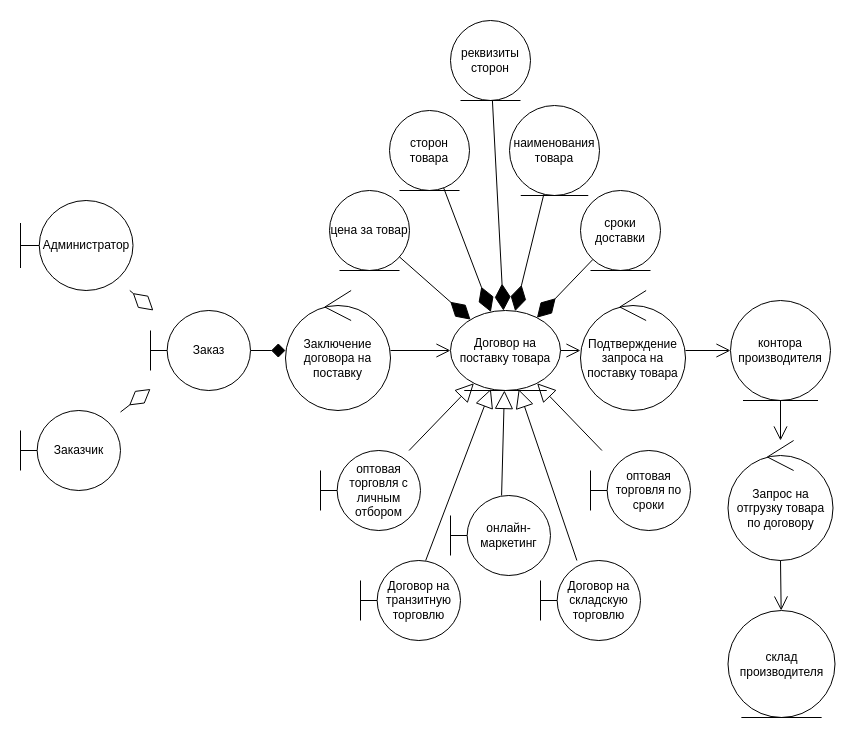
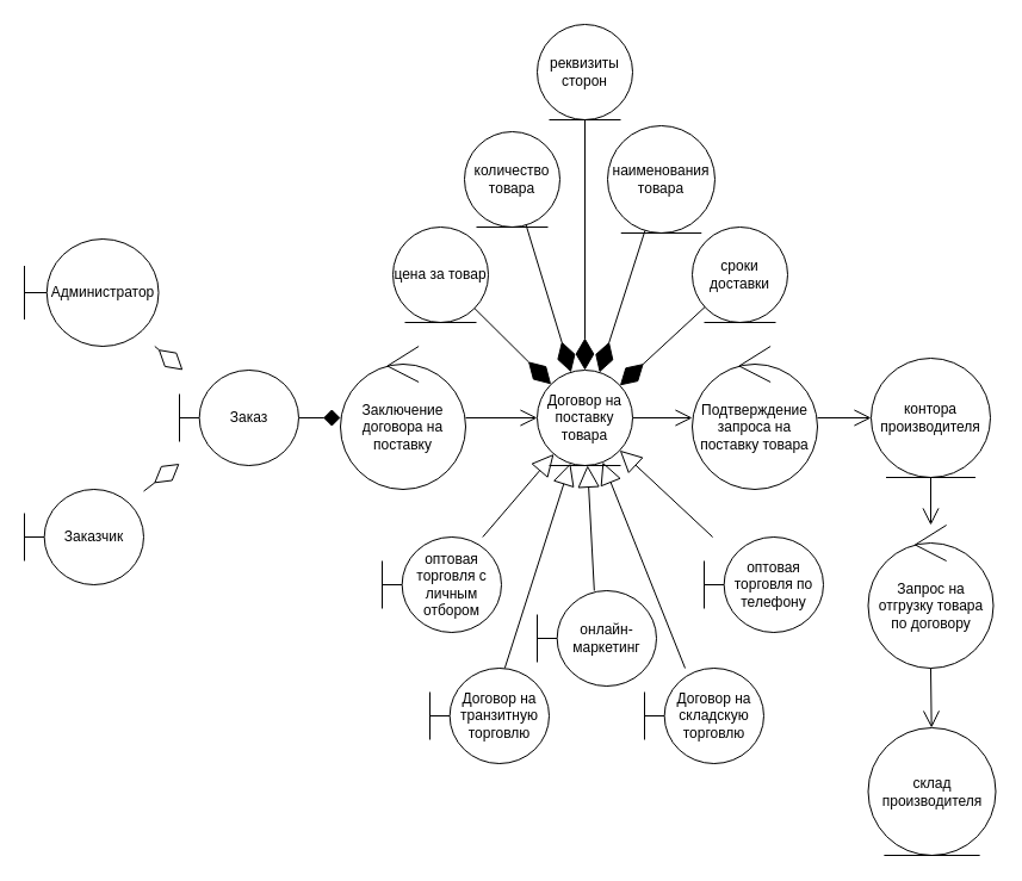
  <mxCell id="0" />
  <mxCell id="1" parent="0" />
  <mxCell id="2" value="Подтверждение запроса на поставку товара" style="ellipse;shape=umlControl;whiteSpace=wrap;html=1;" vertex="1" parent="1"><mxGeometry x="580" y="290" width="105" height="120" as="geometry" /></mxCell>
  <mxCell id="3" value="контора производителя" style="ellipse;shape=umlEntity;whiteSpace=wrap;html=1;" vertex="1" parent="1"><mxGeometry x="730" y="300" width="100" height="100" as="geometry" /></mxCell>
  <mxCell id="4" value="Договор на транзитную торговлю" style="shape=umlBoundary;whiteSpace=wrap;html=1;" vertex="1" parent="1"><mxGeometry x="360" y="560" width="100" height="80" as="geometry" /></mxCell>
  <mxCell id="5" value="Договор на складскую торговлю" style="shape=umlBoundary;whiteSpace=wrap;html=1;" vertex="1" parent="1"><mxGeometry x="540" y="560" width="100" height="80" as="geometry" /></mxCell>
  <mxCell id="6" value="" style="endArrow=open;endFill=1;endSize=12;html=1;" edge="1" parent="1" source="34" target="2"><mxGeometry width="160" relative="1" as="geometry"><mxPoint x="520" y="460" as="sourcePoint" /><mxPoint x="680" y="460" as="targetPoint" /></mxGeometry></mxCell>
  <mxCell id="7" value="" style="endArrow=open;endFill=1;endSize=12;html=1;" edge="1" parent="1" source="2" target="3"><mxGeometry width="160" relative="1" as="geometry"><mxPoint x="560" y="360" as="sourcePoint" /><mxPoint x="590" y="360" as="targetPoint" /></mxGeometry></mxCell>
  <mxCell id="8" value="" style="endArrow=diamond;endFill=1;endSize=12;html=1;" edge="1" parent="1" source="33" target="9"><mxGeometry width="160" relative="1" as="geometry"><mxPoint x="240" y="350" as="sourcePoint" /><mxPoint x="480" y="345" as="targetPoint" /></mxGeometry></mxCell>
  <mxCell id="9" value="Заключение договора на поставку" style="ellipse;shape=umlControl;whiteSpace=wrap;html=1;" vertex="1" parent="1"><mxGeometry x="285" y="290" width="105" height="120" as="geometry" /></mxCell>
  <mxCell id="10" value="" style="endArrow=open;endFill=1;endSize=12;html=1;" edge="1" parent="1" source="9" target="34"><mxGeometry width="160" relative="1" as="geometry"><mxPoint x="250" y="365" as="sourcePoint" /><mxPoint x="295" y="365" as="targetPoint" /></mxGeometry></mxCell>
  <mxCell id="11" value="" style="endArrow=block;endSize=16;endFill=0;html=1;" edge="1" parent="1" source="4" target="34"><mxGeometry width="160" relative="1" as="geometry"><mxPoint x="210" y="245" as="sourcePoint" /><mxPoint x="210" y="325" as="targetPoint" /></mxGeometry></mxCell>
  <mxCell id="12" value="" style="endArrow=block;endSize=16;endFill=0;html=1;" edge="1" parent="1" source="5" target="34"><mxGeometry width="160" relative="1" as="geometry"><mxPoint x="220" y="255" as="sourcePoint" /><mxPoint x="220" y="335" as="targetPoint" /></mxGeometry></mxCell>
  <mxCell id="13" value="оптовая торговля с личным отбором" style="shape=umlBoundary;whiteSpace=wrap;html=1;" vertex="1" parent="1"><mxGeometry x="320" y="450" width="100" height="80" as="geometry" /></mxCell>
  <mxCell id="14" value="" style="endArrow=block;endSize=16;endFill=0;html=1;" edge="1" parent="1" source="13" target="34"><mxGeometry width="160" relative="1" as="geometry"><mxPoint x="465.484" y="245" as="sourcePoint" /><mxPoint x="494.516" y="320" as="targetPoint" /></mxGeometry></mxCell>
  <mxCell id="15" value="онлайн-маркетинг" style="shape=umlBoundary;whiteSpace=wrap;html=1;" vertex="1" parent="1"><mxGeometry x="450" y="495" width="100" height="80" as="geometry" /></mxCell>
  <mxCell id="16" value="" style="endArrow=block;endSize=16;endFill=0;html=1;" edge="1" parent="1" source="15" target="34"><mxGeometry width="160" relative="1" as="geometry"><mxPoint x="436.667" y="440" as="sourcePoint" /><mxPoint x="473.333" y="400" as="targetPoint" /></mxGeometry></mxCell>
- <mxCell id="17" value="оптовая торговля по сроки" style="shape=umlBoundary;whiteSpace=wrap;html=1;" vertex="1" parent="1"><mxGeometry x="590" y="450" width="100" height="80" as="geometry" /></mxCell>
+ <mxCell id="17" value="оптовая торговля по телефону" style="shape=umlBoundary;whiteSpace=wrap;html=1;" vertex="1" parent="1"><mxGeometry x="590" y="450" width="100" height="80" as="geometry" /></mxCell>
  <mxCell id="18" value="" style="endArrow=block;endSize=16;endFill=0;html=1;" edge="1" parent="1" source="17" target="34"><mxGeometry width="160" relative="1" as="geometry"><mxPoint x="494" y="520" as="sourcePoint" /><mxPoint x="506" y="400" as="targetPoint" /></mxGeometry></mxCell>
  <mxCell id="19" value="склад производителя" style="ellipse;shape=umlEntity;whiteSpace=wrap;html=1;" vertex="1" parent="1"><mxGeometry x="727.5" y="610" width="107" height="107" as="geometry" /></mxCell>
  <mxCell id="20" value="Запрос на отгрузку товара по договору" style="ellipse;shape=umlControl;whiteSpace=wrap;html=1;" vertex="1" parent="1"><mxGeometry x="727.5" y="440" width="105" height="120" as="geometry" /></mxCell>
  <mxCell id="21" value="" style="endArrow=open;endFill=1;endSize=12;html=1;" edge="1" parent="1" source="3" target="20"><mxGeometry width="160" relative="1" as="geometry"><mxPoint x="695" y="360" as="sourcePoint" /><mxPoint x="740" y="360" as="targetPoint" /></mxGeometry></mxCell>
  <mxCell id="22" value="" style="endArrow=open;endFill=1;endSize=12;html=1;" edge="1" parent="1" source="20" target="19"><mxGeometry width="160" relative="1" as="geometry"><mxPoint x="705" y="370" as="sourcePoint" /><mxPoint x="750" y="370" as="targetPoint" /></mxGeometry></mxCell>
  <mxCell id="23" value="цена за товар" style="ellipse;shape=umlEntity;whiteSpace=wrap;html=1;" vertex="1" parent="1"><mxGeometry x="329" y="190" width="80" height="80" as="geometry" /></mxCell>
- <mxCell id="24" value="сторон товара" style="ellipse;shape=umlEntity;whiteSpace=wrap;html=1;" vertex="1" parent="1"><mxGeometry x="389" y="110" width="80" height="80" as="geometry" /></mxCell>
+ <mxCell id="24" value="количество товара" style="ellipse;shape=umlEntity;whiteSpace=wrap;html=1;" vertex="1" parent="1"><mxGeometry x="389" y="110" width="80" height="80" as="geometry" /></mxCell>
  <mxCell id="25" value="наименования товара" style="ellipse;shape=umlEntity;whiteSpace=wrap;html=1;" vertex="1" parent="1"><mxGeometry x="509" y="105" width="90" height="90" as="geometry" /></mxCell>
  <mxCell id="26" value="сроки доставки" style="ellipse;shape=umlEntity;whiteSpace=wrap;html=1;" vertex="1" parent="1"><mxGeometry x="580" y="190" width="80" height="80" as="geometry" /></mxCell>
  <mxCell id="27" value="" style="endArrow=diamondThin;endFill=1;endSize=24;html=1;" edge="1" parent="1" source="23" target="34"><mxGeometry width="160" relative="1" as="geometry"><mxPoint x="410" y="780" as="sourcePoint" /><mxPoint x="570" y="780" as="targetPoint" /></mxGeometry></mxCell>
  <mxCell id="28" value="" style="endArrow=diamondThin;endFill=1;endSize=24;html=1;" edge="1" parent="1" source="24" target="34"><mxGeometry width="160" relative="1" as="geometry"><mxPoint x="426.962" y="269.547" as="sourcePoint" /><mxPoint x="473.333" y="320" as="targetPoint" /></mxGeometry></mxCell>
  <mxCell id="29" value="" style="endArrow=diamondThin;endFill=1;endSize=24;html=1;" edge="1" parent="1" source="25" target="34"><mxGeometry width="160" relative="1" as="geometry"><mxPoint x="436.962" y="279.547" as="sourcePoint" /><mxPoint x="483.333" y="330" as="targetPoint" /></mxGeometry></mxCell>
  <mxCell id="30" value="" style="endArrow=diamondThin;endFill=1;endSize=24;html=1;" edge="1" parent="1" source="26" target="34"><mxGeometry width="160" relative="1" as="geometry"><mxPoint x="446.962" y="289.547" as="sourcePoint" /><mxPoint x="493.333" y="340" as="targetPoint" /></mxGeometry></mxCell>
  <mxCell id="31" value="реквизиты сторон" style="ellipse;shape=umlEntity;whiteSpace=wrap;html=1;" vertex="1" parent="1"><mxGeometry x="450" y="20" width="80" height="80" as="geometry" /></mxCell>
  <mxCell id="32" value="" style="endArrow=diamondThin;endFill=1;endSize=24;html=1;" edge="1" parent="1" source="31" target="34"><mxGeometry width="160" relative="1" as="geometry"><mxPoint x="469.701" y="198.806" as="sourcePoint" /><mxPoint x="510" y="320" as="targetPoint" /></mxGeometry></mxCell>
  <mxCell id="33" value="Заказ" style="shape=umlBoundary;whiteSpace=wrap;html=1;" vertex="1" parent="1"><mxGeometry x="150" y="310" width="100" height="80" as="geometry" /></mxCell>
- <mxCell id="34" value="Договор на поставку товара" style="ellipse;shape=umlEntity;whiteSpace=wrap;html=1;" vertex="1" parent="1"><mxGeometry x="450" y="310" width="110" height="80" as="geometry" /></mxCell>
+ <mxCell id="34" value="Договор на поставку товара" style="ellipse;shape=umlEntity;whiteSpace=wrap;html=1;" vertex="1" parent="1"><mxGeometry x="450" y="310" width="80" height="80" as="geometry" /></mxCell>
  <mxCell id="35" value="Администратор" style="shape=umlBoundary;whiteSpace=wrap;html=1;" vertex="1" parent="1"><mxGeometry x="20" y="200" width="112.5" height="90" as="geometry" /></mxCell>
  <mxCell id="36" value="Заказчик" style="shape=umlBoundary;whiteSpace=wrap;html=1;" vertex="1" parent="1"><mxGeometry x="20" y="410" width="100" height="80" as="geometry" /></mxCell>
  <mxCell id="37" value="" style="endArrow=diamondThin;endFill=0;endSize=24;html=1;" edge="1" parent="1" source="36" target="33"><mxGeometry width="160" relative="1" as="geometry"><mxPoint x="92.5" y="360" as="sourcePoint" /><mxPoint x="160" y="360" as="targetPoint" /></mxGeometry></mxCell>
  <mxCell id="38" value="" style="endArrow=diamondThin;endFill=0;endSize=24;html=1;" edge="1" parent="1" source="35" target="33"><mxGeometry width="160" relative="1" as="geometry"><mxPoint x="130" y="421.538" as="sourcePoint" /><mxPoint x="160" y="398.462" as="targetPoint" /></mxGeometry></mxCell>
